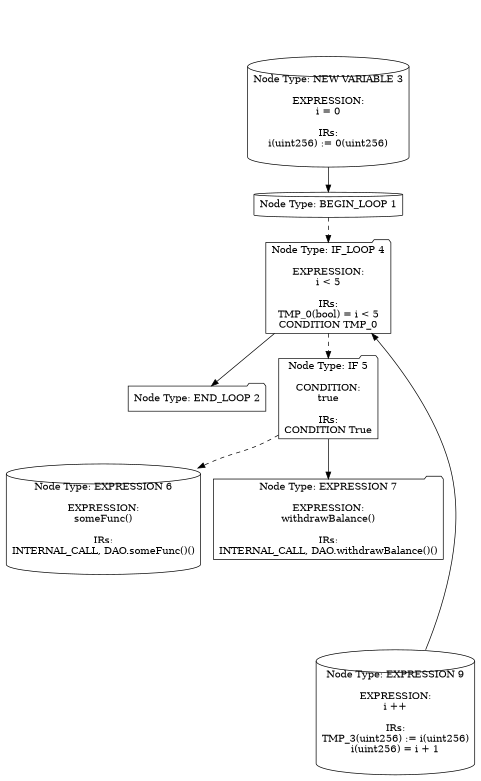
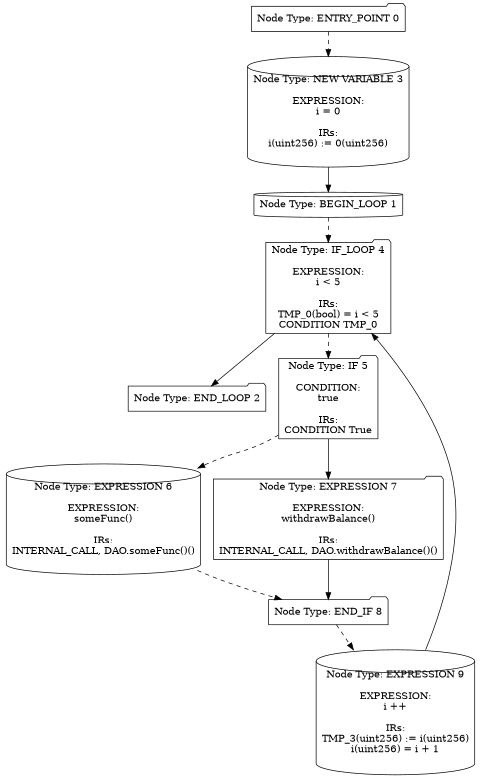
  digraph {
    node [shape=folder]
    edge [style=dashed]
+   n1 [label="Node Type: ENTRY_POINT 0\n"]
    n2 [label="Node Type: NEW VARIABLE 3\n\nEXPRESSION:\ni = 0\n\nIRs:\ni(uint256) := 0(uint256)" shape=cylinder]
    n3 [label="Node Type: BEGIN_LOOP 1\n" shape=cylinder]
    n4 [label="Node Type: IF_LOOP 4\n\nEXPRESSION:\ni < 5\n\nIRs:\nTMP_0(bool) = i < 5\nCONDITION TMP_0"]
    n5 [label="Node Type: END_LOOP 2\n"]
    n6 [label="Node Type: IF 5\n\nCONDITION:\ntrue\n\nIRs:\nCONDITION True"]
    n7 [label="Node Type: EXPRESSION 6\n\nEXPRESSION:\nsomeFunc()\n\nIRs:\nINTERNAL_CALL, DAO.someFunc()()" shape=cylinder]
    n8 [label="Node Type: EXPRESSION 7\n\nEXPRESSION:\nwithdrawBalance()\n\nIRs:\nINTERNAL_CALL, DAO.withdrawBalance()()"]
+   n9 [label="Node Type: END_IF 8\n"]
    n10 [label="Node Type: EXPRESSION 9\n\nEXPRESSION:\ni ++\n\nIRs:\nTMP_3(uint256) := i(uint256)\ni(uint256) = i + 1" shape=cylinder]
+   n1 -> n2
    n2 -> n3 [style=solid]
    n3 -> n4
    n4 -> n5 [style=solid]
    n4 -> n6
    n6 -> n7
    n6 -> n8 [style=solid]
+   n7 -> n9
+   n8 -> n9 [style=solid]
+   n9 -> n10
    n10 -> n4 [style=solid]
  }
